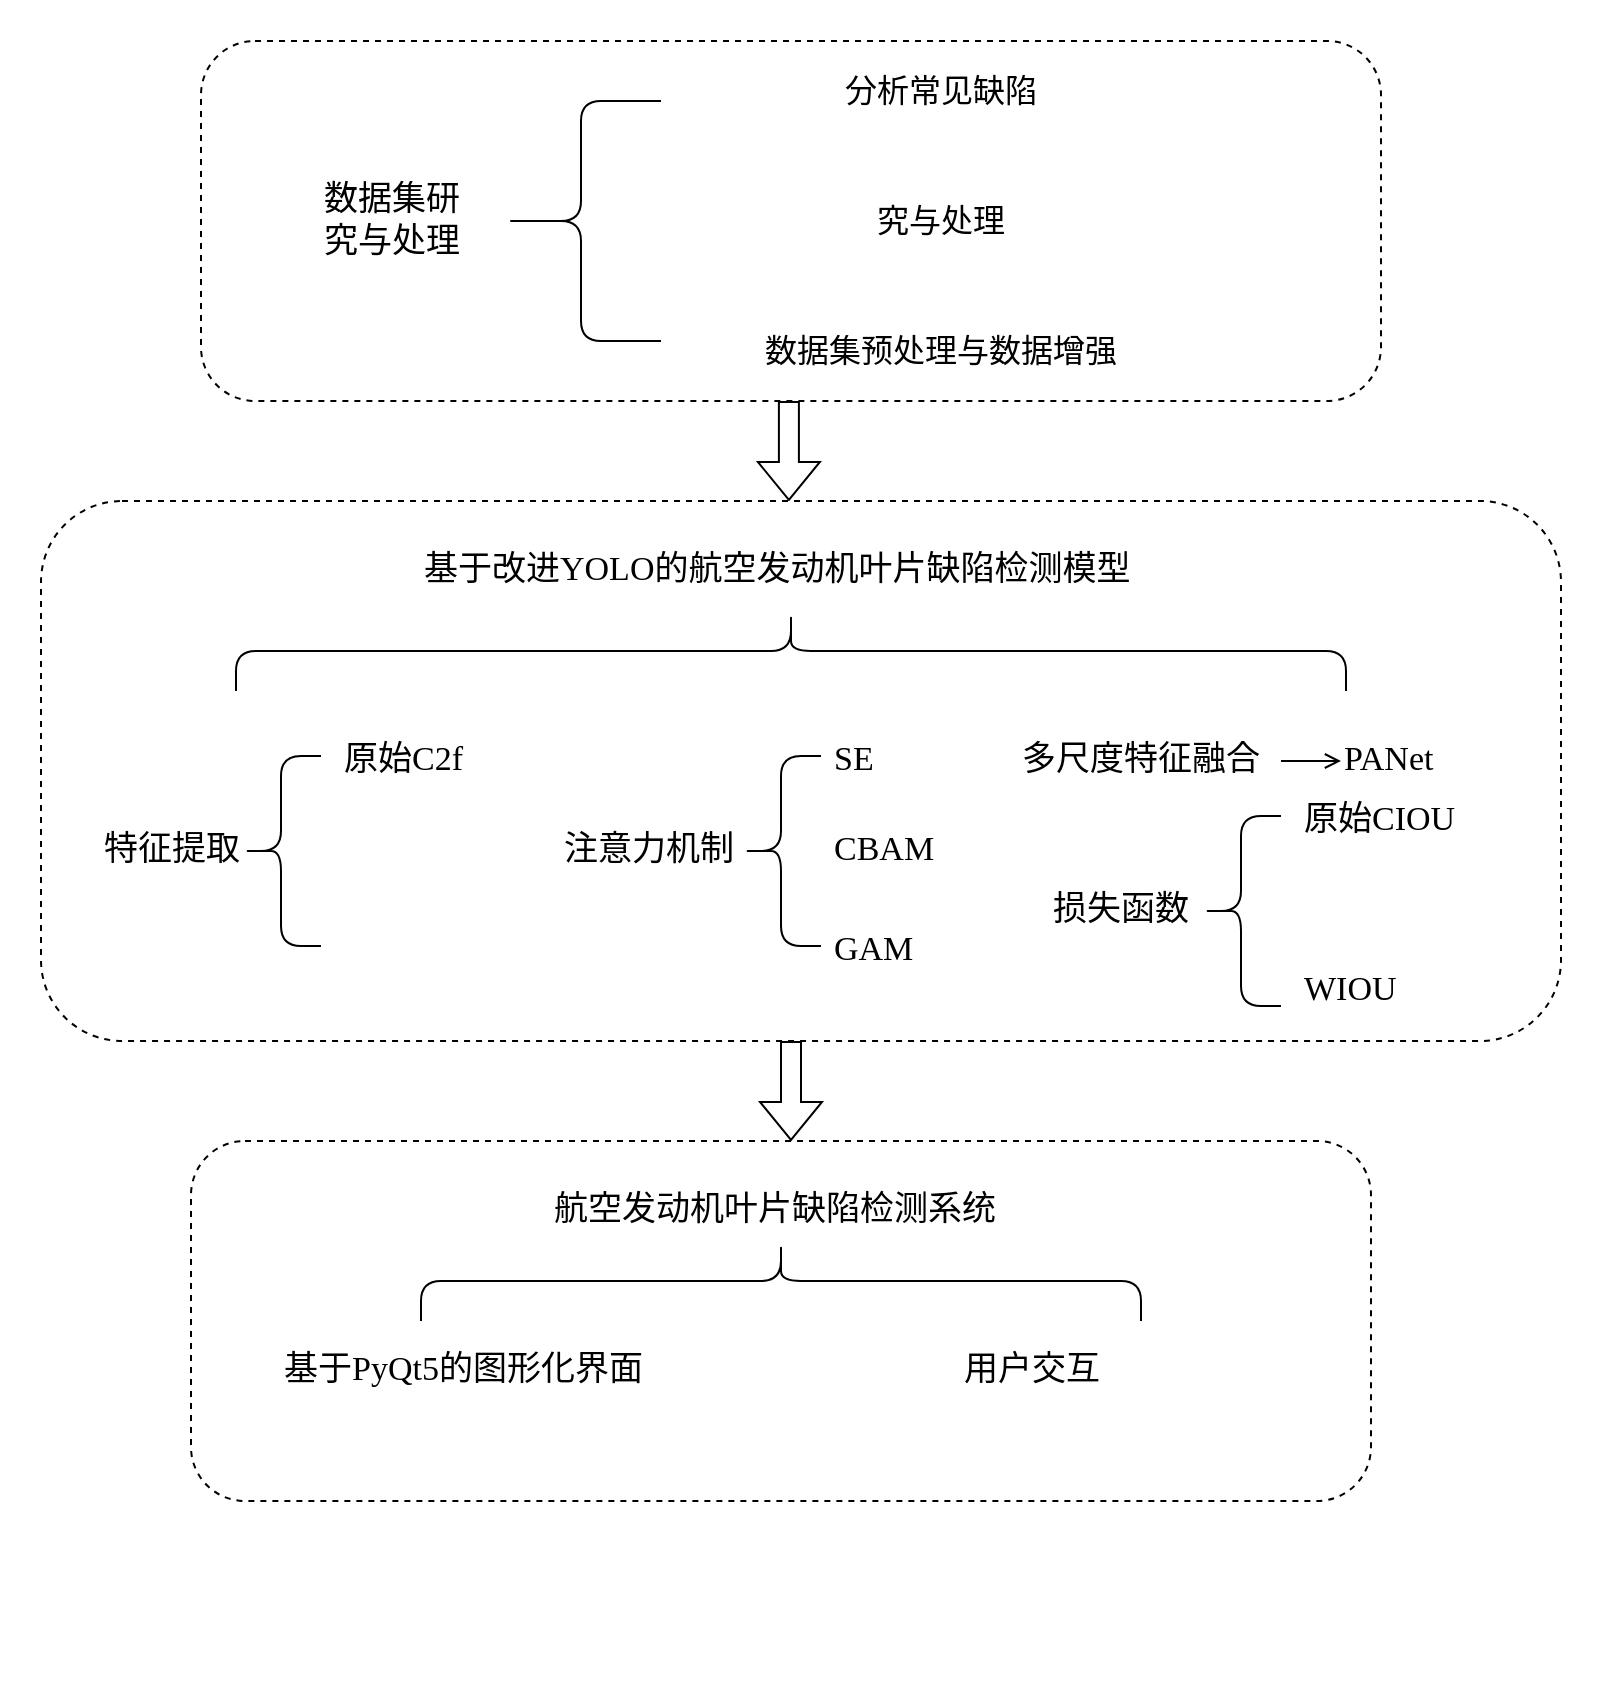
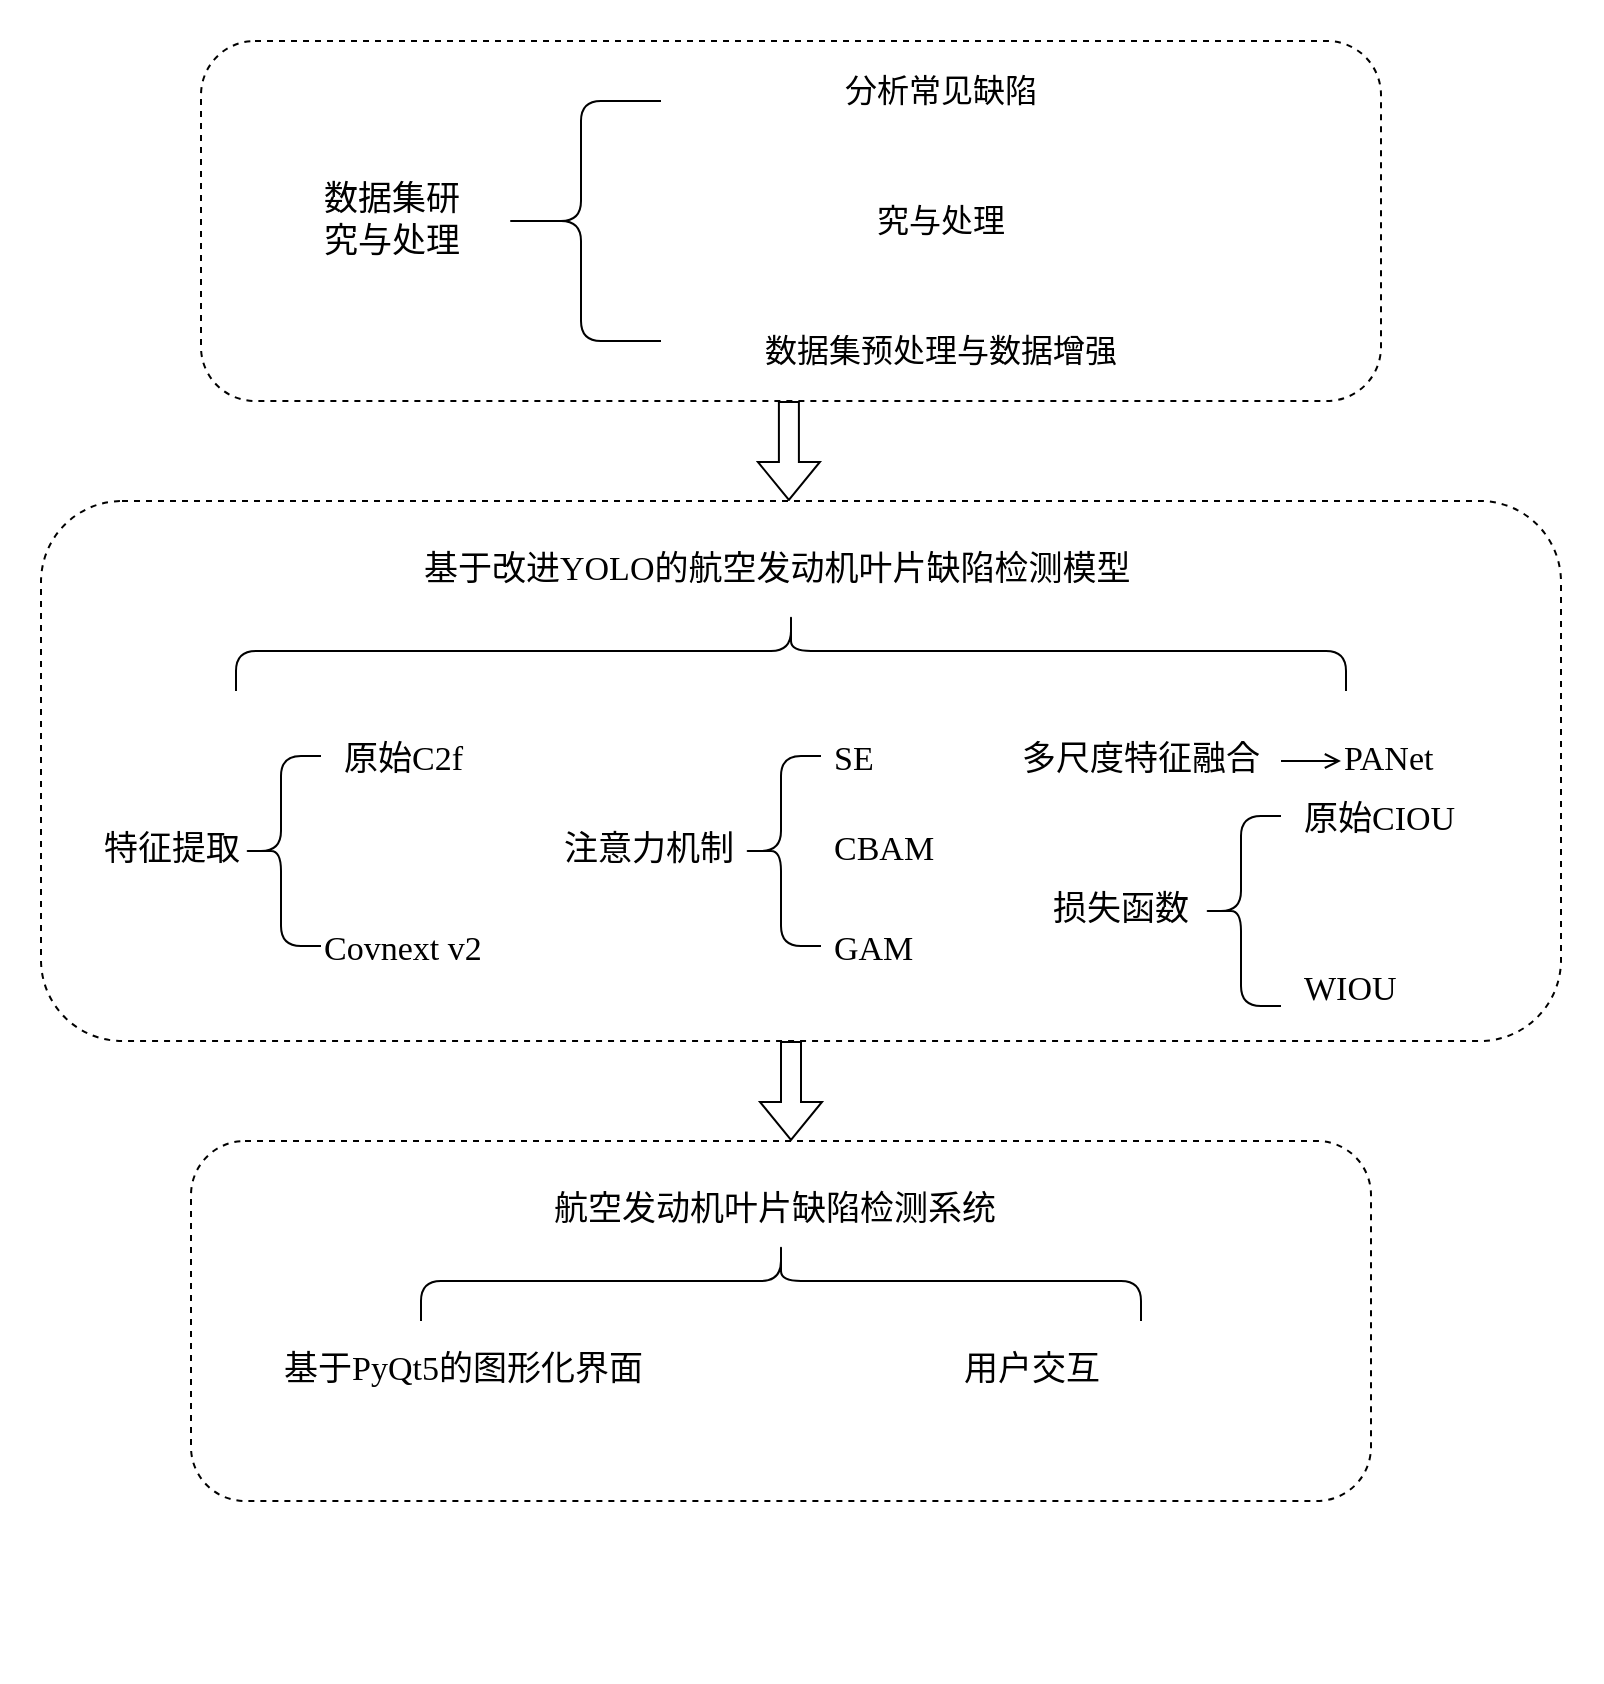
  <mxCell id="0" />
  <mxCell id="1" parent="0" />
  <mxCell id="2" value="" style="rounded=1;whiteSpace=wrap;html=1;fillStyle=auto;dashed=1;perimeterSpacing=6;" vertex="1" parent="1"><mxGeometry x="100" y="20" width="590" height="180" as="geometry" /></mxCell>
  <mxCell id="3" value="&lt;font face=&quot;Lucida Console&quot;&gt;&lt;font style=&quot;font-size: 17px;&quot;&gt;数&lt;/font&gt;&lt;font style=&quot;background-color: transparent; color: light-dark(rgb(0, 0, 0), rgb(255, 255, 255)); font-size: 17px;&quot;&gt;据&lt;/font&gt;&lt;font style=&quot;background-color: transparent; color: light-dark(rgb(0, 0, 0), rgb(255, 255, 255)); font-size: 17px;&quot;&gt;集&lt;/font&gt;&lt;span style=&quot;background-color: transparent; color: light-dark(rgb(0, 0, 0), rgb(255, 255, 255)); font-size: 17px;&quot;&gt;研&lt;/span&gt;&lt;/font&gt;&lt;div&gt;&lt;font face=&quot;Lucida Console&quot;&gt;&lt;span style=&quot;background-color: transparent; color: light-dark(rgb(0, 0, 0), rgb(255, 255, 255)); font-size: 17px;&quot;&gt;究&lt;/span&gt;&lt;span style=&quot;background-color: transparent; color: light-dark(rgb(0, 0, 0), rgb(255, 255, 255)); font-size: 17px;&quot;&gt;与处理&lt;/span&gt;&lt;/font&gt;&lt;/div&gt;" style="text;html=1;align=left;verticalAlign=middle;resizable=0;points=[];autosize=1;strokeColor=none;fillColor=none;horizontal=1;" vertex="1" parent="1"><mxGeometry x="160" y="85" width="90" height="50" as="geometry" /></mxCell>
  <mxCell id="4" value="" style="shape=curlyBracket;whiteSpace=wrap;html=1;rounded=1;labelPosition=left;verticalLabelPosition=middle;align=right;verticalAlign=middle;" vertex="1" parent="1"><mxGeometry x="250" y="50" width="80" height="120" as="geometry" /></mxCell>
  <mxCell id="5" value="&lt;font style=&quot;font-size: 16px;&quot;&gt;分析常见缺陷&lt;/font&gt;" style="text;html=1;align=center;verticalAlign=middle;resizable=0;points=[];autosize=1;strokeColor=none;fillColor=none;" vertex="1" parent="1"><mxGeometry x="410" y="30" width="120" height="30" as="geometry" /></mxCell>
  <mxCell id="6" value="&lt;font style=&quot;font-size: 16px;&quot;&gt;究与处理&lt;/font&gt;" style="text;html=1;align=center;verticalAlign=middle;resizable=0;points=[];autosize=1;strokeColor=none;fillColor=none;" vertex="1" parent="1"><mxGeometry x="395" y="95" width="150" height="30" as="geometry" /></mxCell>
  <mxCell id="7" value="&lt;font style=&quot;font-size: 16px;&quot;&gt;数据集预处理与数据增强&lt;/font&gt;" style="text;html=1;align=center;verticalAlign=middle;resizable=0;points=[];autosize=1;strokeColor=none;fillColor=none;" vertex="1" parent="1"><mxGeometry x="370" y="160" width="200" height="30" as="geometry" /></mxCell>
  <mxCell id="8" value="" style="shape=flexArrow;endArrow=classic;html=1;rounded=0;" edge="1" parent="1"><mxGeometry width="50" height="50" relative="1" as="geometry"><mxPoint x="393.95" y="200" as="sourcePoint" /><mxPoint x="393.95" y="250" as="targetPoint" /></mxGeometry></mxCell>
  <mxCell id="9" value="" style="rounded=1;whiteSpace=wrap;html=1;fillStyle=auto;dashed=1;perimeterSpacing=6;" vertex="1" parent="1"><mxGeometry x="20" y="250" width="760" height="270" as="geometry" /></mxCell>
  <mxCell id="10" value="&lt;font face=&quot;Lucida Console&quot;&gt;&lt;span style=&quot;font-size: 17px;&quot;&gt;特征提取&lt;/span&gt;&lt;/font&gt;" style="text;html=1;align=left;verticalAlign=middle;resizable=0;points=[];autosize=1;strokeColor=none;fillColor=none;horizontal=1;" vertex="1" parent="1"><mxGeometry x="50" y="410" width="90" height="30" as="geometry" /></mxCell>
  <mxCell id="11" value="&lt;font face=&quot;Lucida Console&quot;&gt;&lt;span style=&quot;font-size: 17px;&quot;&gt;基于改进YOLO的航空发动机叶片缺陷检测模型&lt;/span&gt;&lt;/font&gt;" style="text;html=1;align=left;verticalAlign=middle;resizable=0;points=[];autosize=1;strokeColor=none;fillColor=none;horizontal=1;" vertex="1" parent="1"><mxGeometry x="210" y="270" width="370" height="30" as="geometry" /></mxCell>
  <mxCell id="12" value="" style="shape=curlyBracket;whiteSpace=wrap;html=1;rounded=1;flipH=1;labelPosition=right;verticalLabelPosition=middle;align=left;verticalAlign=middle;rotation=-90;" vertex="1" parent="1"><mxGeometry x="375" y="47.5" width="40" height="555" as="geometry" /></mxCell>
  <mxCell id="13" value="" style="shape=curlyBracket;whiteSpace=wrap;html=1;rounded=1;labelPosition=left;verticalLabelPosition=middle;align=right;verticalAlign=middle;" vertex="1" parent="1"><mxGeometry x="120" y="377.5" width="40" height="95" as="geometry" /></mxCell>
  <mxCell id="14" value="&lt;font face=&quot;Lucida Console&quot;&gt;&lt;span style=&quot;font-size: 17px;&quot;&gt;原始C2f&lt;/span&gt;&lt;/font&gt;" style="text;html=1;align=left;verticalAlign=middle;resizable=0;points=[];autosize=1;strokeColor=none;fillColor=none;horizontal=1;" vertex="1" parent="1"><mxGeometry x="170" y="365" width="90" height="30" as="geometry" /></mxCell>
+ <mxCell id="15" value="&lt;font face=&quot;Lucida Console&quot;&gt;&lt;span style=&quot;font-size: 17px;&quot;&gt;Covnext v2&lt;/span&gt;&lt;/font&gt;" style="text;html=1;align=left;verticalAlign=middle;resizable=0;points=[];autosize=1;strokeColor=none;fillColor=none;horizontal=1;" vertex="1" parent="1"><mxGeometry x="160" y="460" width="130" height="30" as="geometry" /></mxCell>
  <mxCell id="16" value="&lt;font face=&quot;Lucida Console&quot;&gt;&lt;span style=&quot;font-size: 17px;&quot;&gt;注意力机制&lt;/span&gt;&lt;/font&gt;" style="text;html=1;align=left;verticalAlign=middle;resizable=0;points=[];autosize=1;strokeColor=none;fillColor=none;horizontal=1;" vertex="1" parent="1"><mxGeometry x="280" y="410" width="110" height="30" as="geometry" /></mxCell>
  <mxCell id="17" value="" style="shape=curlyBracket;whiteSpace=wrap;html=1;rounded=1;labelPosition=left;verticalLabelPosition=middle;align=right;verticalAlign=middle;" vertex="1" parent="1"><mxGeometry x="370" y="377.5" width="40" height="95" as="geometry" /></mxCell>
  <mxCell id="18" value="&lt;font face=&quot;Lucida Console&quot;&gt;&lt;span style=&quot;font-size: 17px;&quot;&gt;SE&lt;/span&gt;&lt;/font&gt;" style="text;html=1;align=left;verticalAlign=middle;resizable=0;points=[];autosize=1;strokeColor=none;fillColor=none;horizontal=1;" vertex="1" parent="1"><mxGeometry x="415" y="365" width="40" height="30" as="geometry" /></mxCell>
  <mxCell id="19" value="&lt;font face=&quot;Lucida Console&quot;&gt;&lt;span style=&quot;font-size: 17px;&quot;&gt;CBAM&lt;/span&gt;&lt;/font&gt;" style="text;html=1;align=left;verticalAlign=middle;resizable=0;points=[];autosize=1;strokeColor=none;fillColor=none;horizontal=1;" vertex="1" parent="1"><mxGeometry x="415" y="410" width="60" height="30" as="geometry" /></mxCell>
  <mxCell id="20" value="&lt;font face=&quot;Lucida Console&quot;&gt;&lt;span style=&quot;font-size: 17px;&quot;&gt;GAM&lt;/span&gt;&lt;/font&gt;" style="text;html=1;align=left;verticalAlign=middle;resizable=0;points=[];autosize=1;strokeColor=none;fillColor=none;horizontal=1;" vertex="1" parent="1"><mxGeometry x="415" y="460" width="50" height="30" as="geometry" /></mxCell>
  <mxCell id="21" value="&lt;div&gt;&lt;font face=&quot;Lucida Console&quot;&gt;&lt;span style=&quot;font-size: 17px;&quot;&gt;损失函数&lt;/span&gt;&lt;/font&gt;&lt;/div&gt;" style="text;html=1;align=center;verticalAlign=middle;resizable=0;points=[];autosize=1;strokeColor=none;fillColor=none;horizontal=1;" vertex="1" parent="1"><mxGeometry x="515" y="440" width="90" height="30" as="geometry" /></mxCell>
  <mxCell id="22" value="" style="shape=curlyBracket;whiteSpace=wrap;html=1;rounded=1;labelPosition=left;verticalLabelPosition=middle;align=right;verticalAlign=middle;" vertex="1" parent="1"><mxGeometry x="600" y="407.5" width="40" height="95" as="geometry" /></mxCell>
  <mxCell id="23" value="&lt;font face=&quot;Lucida Console&quot;&gt;&lt;span style=&quot;font-size: 17px;&quot;&gt;PANet&lt;/span&gt;&lt;/font&gt;" style="text;html=1;align=left;verticalAlign=middle;resizable=0;points=[];autosize=1;strokeColor=none;fillColor=none;horizontal=1;" vertex="1" parent="1"><mxGeometry x="670" y="365" width="70" height="30" as="geometry" /></mxCell>
  <mxCell id="24" value="" style="edgeStyle=orthogonalEdgeStyle;rounded=0;orthogonalLoop=1;jettySize=auto;html=1;endArrow=open;" edge="1" parent="1" source="25" target="23"><mxGeometry relative="1" as="geometry" /></mxCell>
  <mxCell id="25" value="&lt;div&gt;&lt;font face=&quot;Lucida Console&quot;&gt;&lt;span style=&quot;font-size: 17px;&quot;&gt;多尺度特征融合&lt;/span&gt;&lt;/font&gt;&lt;/div&gt;" style="text;html=1;align=center;verticalAlign=middle;resizable=0;points=[];autosize=1;strokeColor=none;fillColor=none;horizontal=1;" vertex="1" parent="1"><mxGeometry x="500" y="365" width="140" height="30" as="geometry" /></mxCell>
  <mxCell id="26" value="&lt;font face=&quot;Lucida Console&quot;&gt;&lt;span style=&quot;font-size: 17px;&quot;&gt;原始CIOU&lt;/span&gt;&lt;/font&gt;" style="text;html=1;align=left;verticalAlign=middle;resizable=0;points=[];autosize=1;strokeColor=none;fillColor=none;horizontal=1;" vertex="1" parent="1"><mxGeometry x="650" y="395" width="100" height="30" as="geometry" /></mxCell>
  <mxCell id="27" value="&lt;font face=&quot;Lucida Console&quot;&gt;&lt;span style=&quot;font-size: 17px;&quot;&gt;WIOU&lt;/span&gt;&lt;/font&gt;" style="text;html=1;align=left;verticalAlign=middle;resizable=0;points=[];autosize=1;strokeColor=none;fillColor=none;horizontal=1;" vertex="1" parent="1"><mxGeometry x="650" y="480" width="60" height="30" as="geometry" /></mxCell>
  <mxCell id="28" value="" style="rounded=1;whiteSpace=wrap;html=1;fillStyle=auto;dashed=1;perimeterSpacing=6;" vertex="1" parent="1"><mxGeometry x="95" y="570" width="590" height="180" as="geometry" /></mxCell>
  <mxCell id="29" value="" style="shape=flexArrow;endArrow=classic;html=1;rounded=0;" edge="1" parent="1"><mxGeometry width="50" height="50" relative="1" as="geometry"><mxPoint x="395" y="520" as="sourcePoint" /><mxPoint x="395" y="570" as="targetPoint" /></mxGeometry></mxCell>
  <mxCell id="30" value="&lt;font face=&quot;Lucida Console&quot;&gt;&lt;span style=&quot;font-size: 17px;&quot;&gt;航空发动机叶片缺陷检测系统&lt;/span&gt;&lt;/font&gt;" style="text;html=1;align=left;verticalAlign=middle;resizable=0;points=[];autosize=1;strokeColor=none;fillColor=none;horizontal=1;" vertex="1" parent="1"><mxGeometry x="275" y="590" width="240" height="30" as="geometry" /></mxCell>
  <mxCell id="31" value="&lt;font face=&quot;Lucida Console&quot;&gt;&lt;span style=&quot;font-size: 17px;&quot;&gt;基于PyQt5的图形化界面&lt;/span&gt;&lt;/font&gt;" style="text;html=1;align=left;verticalAlign=middle;resizable=0;points=[];autosize=1;strokeColor=none;fillColor=none;horizontal=1;" vertex="1" parent="1"><mxGeometry x="140" y="670" width="210" height="30" as="geometry" /></mxCell>
  <mxCell id="32" value="&lt;font face=&quot;Lucida Console&quot;&gt;&lt;span style=&quot;font-size: 17px;&quot;&gt;用户交互&lt;/span&gt;&lt;/font&gt;" style="text;html=1;align=left;verticalAlign=middle;resizable=0;points=[];autosize=1;strokeColor=none;fillColor=none;horizontal=1;" vertex="1" parent="1"><mxGeometry x="480" y="670" width="90" height="30" as="geometry" /></mxCell>
  <mxCell id="33" value="" style="shape=curlyBracket;whiteSpace=wrap;html=1;rounded=1;flipH=1;labelPosition=right;verticalLabelPosition=middle;align=left;verticalAlign=middle;rotation=-90;" vertex="1" parent="1"><mxGeometry x="370" y="460" width="40" height="360" as="geometry" /></mxCell>
